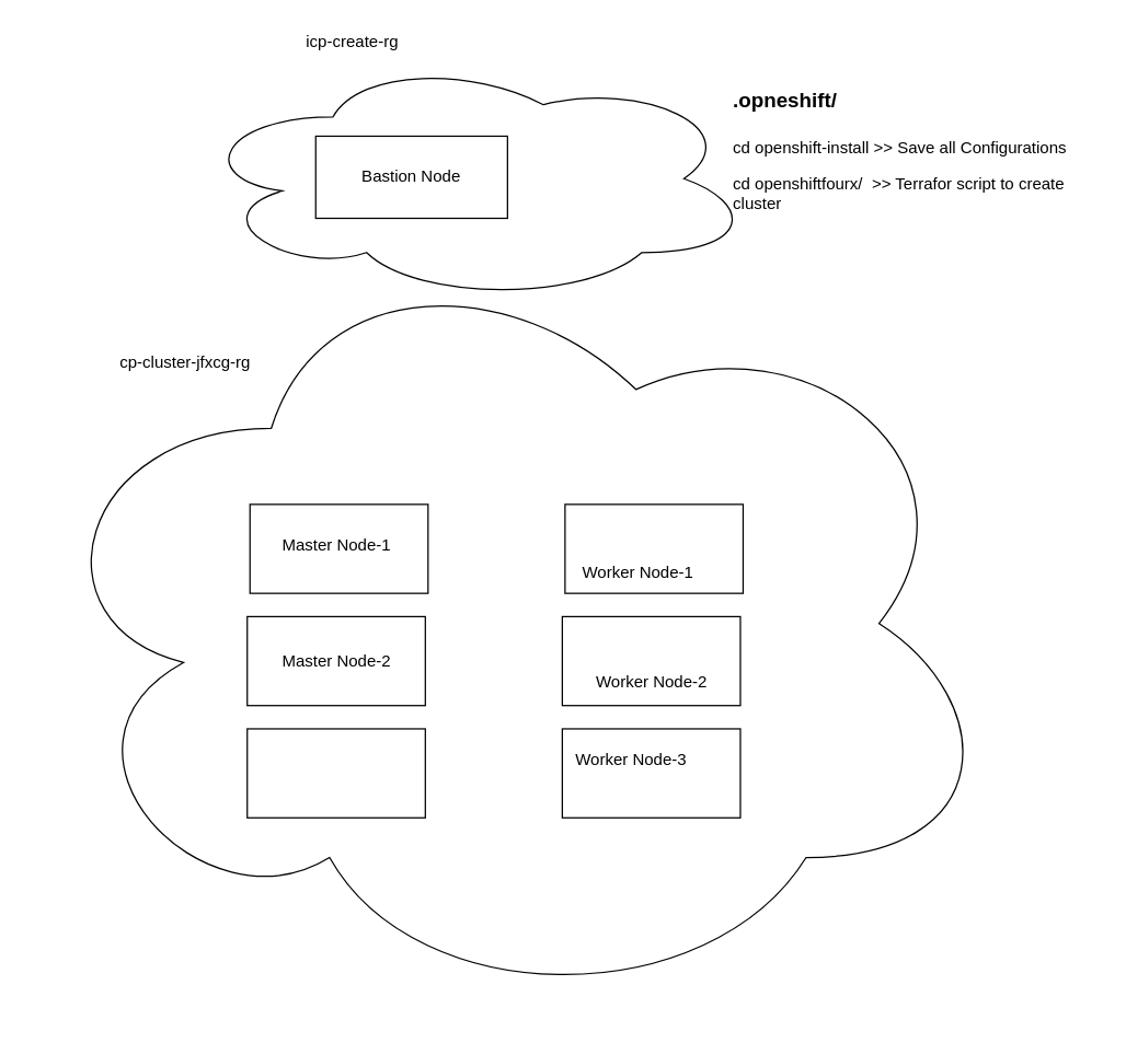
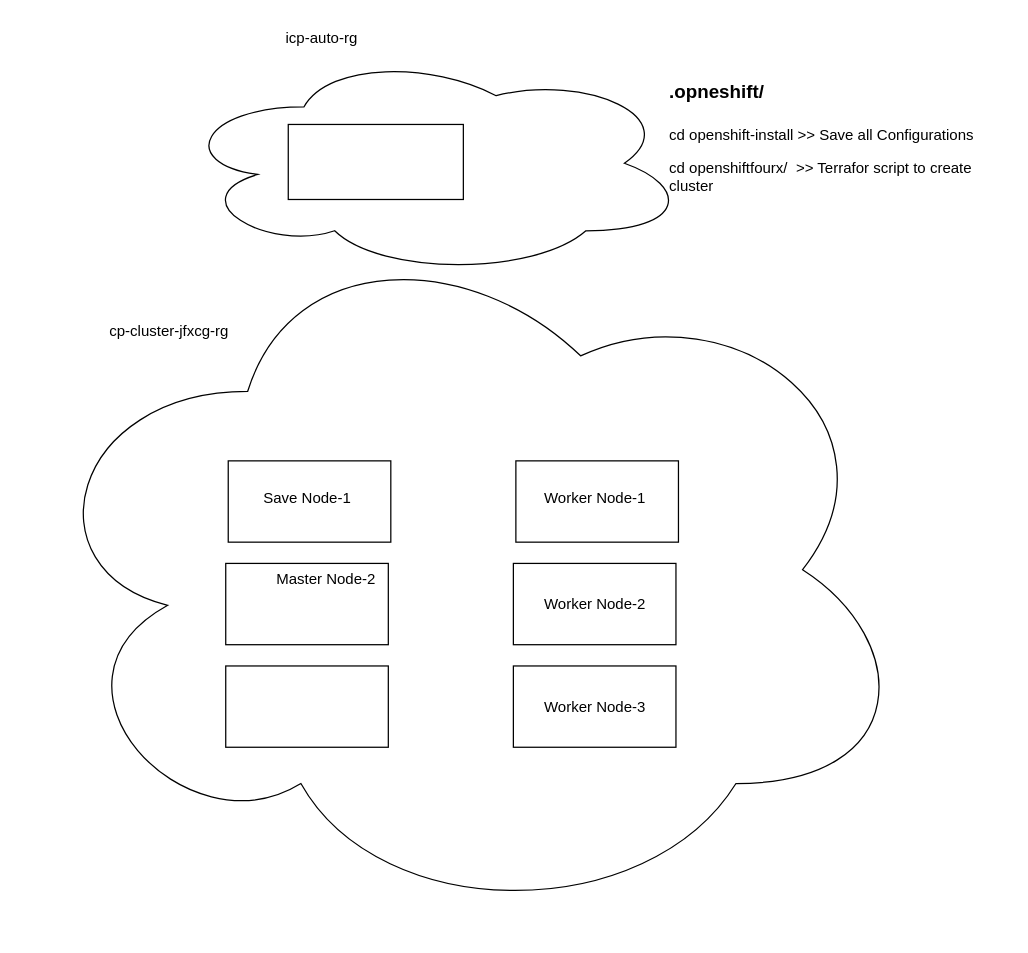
  <mxCell id="0" />
  <mxCell id="1" parent="0" />
  <mxCell id="2" value="" style="ellipse;shape=cloud;whiteSpace=wrap;html=1;" vertex="1" parent="1"><mxGeometry x="140" y="40" width="410" height="180" as="geometry" /></mxCell>
- <mxCell id="3" value="icp-create-rg" style="text;html=1;strokeColor=none;fillColor=none;align=center;verticalAlign=middle;whiteSpace=wrap;rounded=0;" vertex="1" parent="1"><mxGeometry x="202" y="20" width="110" height="20" as="geometry" /></mxCell>
+ <mxCell id="3" value="icp-auto-rg" style="text;html=1;strokeColor=none;fillColor=none;align=center;verticalAlign=middle;whiteSpace=wrap;rounded=0;" vertex="1" parent="1"><mxGeometry x="202" y="20" width="110" height="20" as="geometry" /></mxCell>
  <mxCell id="4" value="" style="ellipse;shape=cloud;whiteSpace=wrap;html=1;" vertex="1" parent="1"><mxGeometry x="20" y="170" width="710" height="570" as="geometry" /></mxCell>
  <mxCell id="5" value="" style="rounded=0;whiteSpace=wrap;html=1;" vertex="1" parent="1"><mxGeometry x="230" y="99" width="140" height="60" as="geometry" /></mxCell>
- <mxCell id="6" value="Bastion Node" style="text;html=1;strokeColor=none;fillColor=none;align=center;verticalAlign=middle;whiteSpace=wrap;rounded=0;" vertex="1" parent="1"><mxGeometry x="252" y="119" width="96" height="20" as="geometry" /></mxCell>
  <mxCell id="7" value="" style="rounded=0;whiteSpace=wrap;html=1;" vertex="1" parent="1"><mxGeometry x="182" y="368" width="130" height="65" as="geometry" /></mxCell>
- <mxCell id="8" value="Master Node-1" style="text;html=1;strokeColor=none;fillColor=none;align=center;verticalAlign=middle;whiteSpace=wrap;rounded=0;" vertex="1" parent="1"><mxGeometry x="199" y="388" width="93" height="20" as="geometry" /></mxCell>
+ <mxCell id="8" value="Save Node-1" style="text;html=1;strokeColor=none;fillColor=none;align=center;verticalAlign=middle;whiteSpace=wrap;rounded=0;" vertex="1" parent="1"><mxGeometry x="199" y="388" width="93" height="20" as="geometry" /></mxCell>
  <mxCell id="9" value="" style="rounded=0;whiteSpace=wrap;html=1;" vertex="1" parent="1"><mxGeometry x="180" y="532" width="130" height="65" as="geometry" /></mxCell>
  <mxCell id="10" value="" style="rounded=0;whiteSpace=wrap;html=1;" vertex="1" parent="1"><mxGeometry x="180" y="450" width="130" height="65" as="geometry" /></mxCell>
- <mxCell id="11" value="Master Node-2" style="text;html=1;strokeColor=none;fillColor=none;align=center;verticalAlign=middle;whiteSpace=wrap;rounded=0;" vertex="1" parent="1"><mxGeometry x="198.5" y="472.5" width="93" height="20" as="geometry" /></mxCell>
+ <mxCell id="11" value="Master Node-2" style="text;html=1;strokeColor=none;fillColor=none;align=center;verticalAlign=middle;whiteSpace=wrap;rounded=0;" vertex="1" parent="1"><mxGeometry x="213.5" y="452.5" width="93" height="20" as="geometry" /></mxCell>
  <mxCell id="12" value="" style="rounded=0;whiteSpace=wrap;html=1;" vertex="1" parent="1"><mxGeometry x="412" y="368" width="130" height="65" as="geometry" /></mxCell>
- <mxCell id="13" value="Worker Node-1" style="text;html=1;strokeColor=none;fillColor=none;align=center;verticalAlign=middle;whiteSpace=wrap;rounded=0;" vertex="1" parent="1"><mxGeometry x="419" y="408" width="93" height="20" as="geometry" /></mxCell>
+ <mxCell id="13" value="Worker Node-1" style="text;html=1;strokeColor=none;fillColor=none;align=center;verticalAlign=middle;whiteSpace=wrap;rounded=0;" vertex="1" parent="1"><mxGeometry x="429" y="388" width="93" height="20" as="geometry" /></mxCell>
  <mxCell id="14" value="" style="rounded=0;whiteSpace=wrap;html=1;" vertex="1" parent="1"><mxGeometry x="410" y="532" width="130" height="65" as="geometry" /></mxCell>
  <mxCell id="15" value="" style="rounded=0;whiteSpace=wrap;html=1;" vertex="1" parent="1"><mxGeometry x="410" y="450" width="130" height="65" as="geometry" /></mxCell>
- <mxCell id="16" value="Worker Node-2" style="text;html=1;strokeColor=none;fillColor=none;align=center;verticalAlign=middle;whiteSpace=wrap;rounded=0;" vertex="1" parent="1"><mxGeometry x="428.5" y="487.5" width="93" height="20" as="geometry" /></mxCell>
- <mxCell id="17" value="Worker Node-3" style="text;html=1;strokeColor=none;fillColor=none;align=center;verticalAlign=middle;whiteSpace=wrap;rounded=0;" vertex="1" parent="1"><mxGeometry x="413.5" y="545" width="93" height="20" as="geometry" /></mxCell>
+ <mxCell id="16" value="Worker Node-2" style="text;html=1;strokeColor=none;fillColor=none;align=center;verticalAlign=middle;whiteSpace=wrap;rounded=0;" vertex="1" parent="1"><mxGeometry x="428.5" y="472.5" width="93" height="20" as="geometry" /></mxCell>
+ <mxCell id="17" value="Worker Node-3" style="text;html=1;strokeColor=none;fillColor=none;align=center;verticalAlign=middle;whiteSpace=wrap;rounded=0;" vertex="1" parent="1"><mxGeometry x="428.5" y="555" width="93" height="20" as="geometry" /></mxCell>
  <mxCell id="18" value="cp-cluster-jfxcg-rg" style="text;html=1;strokeColor=none;fillColor=none;align=center;verticalAlign=middle;whiteSpace=wrap;rounded=0;" vertex="1" parent="1"><mxGeometry x="80" y="255" width="110" height="20" as="geometry" /></mxCell>
  <mxCell id="19" value="&lt;h1&gt;&lt;font style=&quot;font-size: 15px&quot;&gt;.opneshift/&lt;/font&gt;&lt;/h1&gt;&lt;p&gt;cd openshift-install &amp;gt;&amp;gt; Save all Configurations&lt;br&gt;&lt;/p&gt;&lt;p&gt;cd openshiftfourx/&amp;nbsp; &amp;gt;&amp;gt; Terrafor script to create cluster&lt;br&gt;&lt;/p&gt;" style="text;html=1;strokeColor=none;fillColor=none;spacing=5;spacingTop=-20;whiteSpace=wrap;overflow=hidden;rounded=0;" vertex="1" parent="1"><mxGeometry x="530" y="50" width="270" height="110" as="geometry" /></mxCell>
